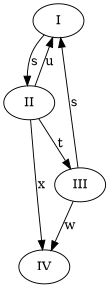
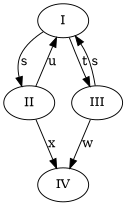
  digraph {
    edge [lowlink=0]
    I
    II
    III
    IV
    I -> II [label=s]
-   II -> III [label=t]
+   I -> III [label=t]
    II -> I [label=u]
    II -> IV [label=x]
    III -> I [label=s]
    III -> IV [label=w]
  }
